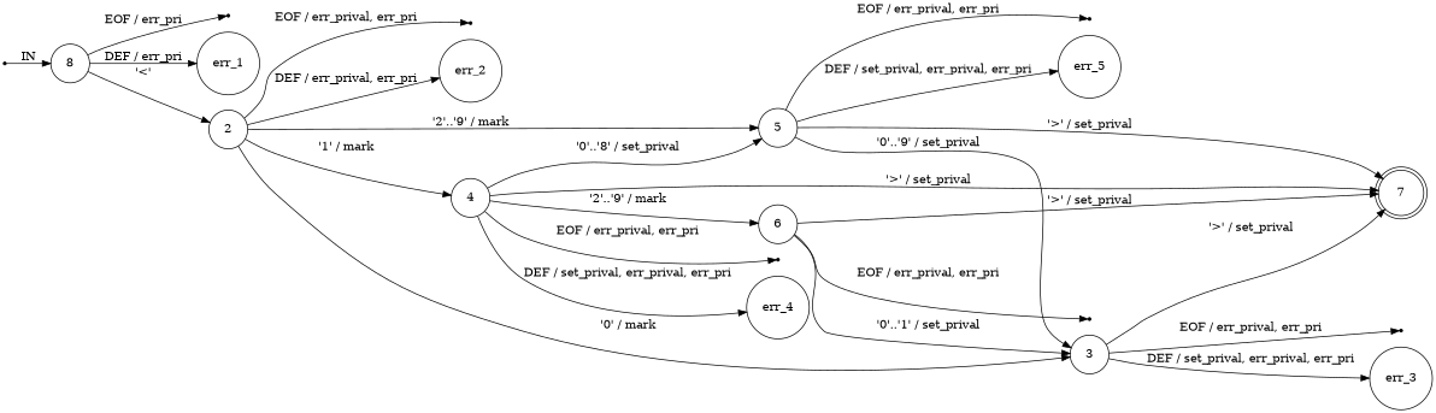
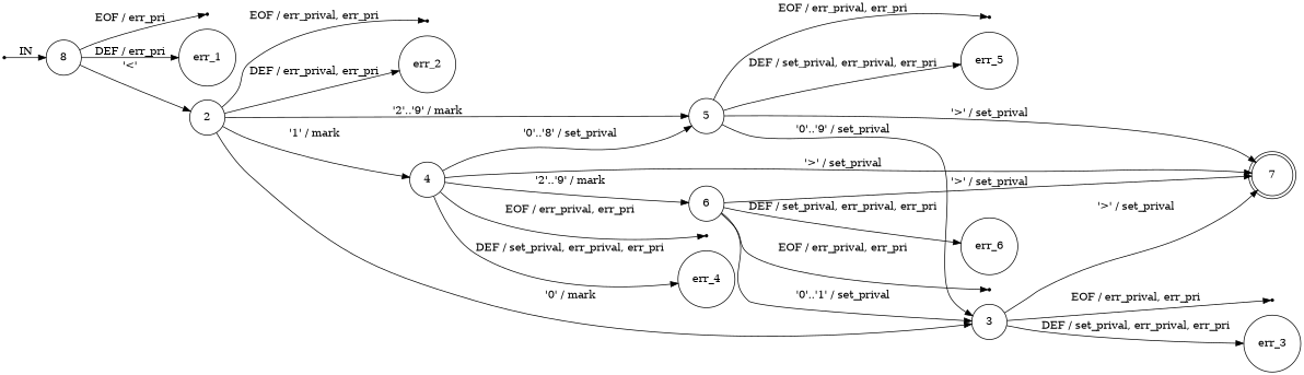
  digraph {
    rankdir=LR
    node [shape=circle]
    ENTRY [shape=point]
    n2 [fixedsize=true height=0.65 label=8]
    eof_1 [shape=point]
    err_1 [height=0.2]
    2 [fixedsize=true height=0.65]
    eof_2 [shape=point]
    eof_3 [shape=point]
    eof_4 [shape=point]
    eof_5 [shape=point]
    eof_6 [shape=point]
    err_2 [height=0.2]
    err_3 [height=0.2]
    err_4 [height=0.2]
    err_5 [height=0.2]
+   err_6 [height=0.2]
    7 [fixedsize=true height=0.65 shape=doublecircle]
    3 [fixedsize=true height=0.65]
    4 [fixedsize=true height=0.65]
    5 [fixedsize=true height=0.65]
    6 [fixedsize=true height=0.65]
    ENTRY -> n2 [label=IN]
    n2 -> eof_1 [label="EOF / err_pri"]
    n2 -> err_1 [label="DEF / err_pri"]
    n2 -> 2 [label="'<'"]
    2 -> eof_2 [label="EOF / err_prival, err_pri"]
    2 -> err_2 [label="DEF / err_prival, err_pri"]
    2 -> 3 [label="'0' / mark"]
    2 -> 4 [label="'1' / mark"]
    2 -> 5 [label="'2'..'9' / mark"]
    3 -> eof_3 [label="EOF / err_prival, err_pri"]
    3 -> err_3 [label="DEF / set_prival, err_prival, err_pri"]
    3 -> 7 [label="'>' / set_prival"]
    4 -> eof_4 [label="EOF / err_prival, err_pri"]
    4 -> err_4 [label="DEF / set_prival, err_prival, err_pri"]
    4 -> 7 [label="'>' / set_prival"]
    4 -> 5 [label="'0'..'8' / set_prival"]
    4 -> 6 [label="'2'..'9' / mark"]
    5 -> eof_5 [label="EOF / err_prival, err_pri"]
    5 -> err_5 [label="DEF / set_prival, err_prival, err_pri"]
    5 -> 7 [label="'>' / set_prival"]
    5 -> 3 [label="'0'..'9' / set_prival"]
    6 -> eof_6 [label="EOF / err_prival, err_pri"]
+   6 -> err_6 [label="DEF / set_prival, err_prival, err_pri"]
    6 -> 7 [label="'>' / set_prival"]
    6 -> 3 [label="'0'..'1' / set_prival"]
  }
